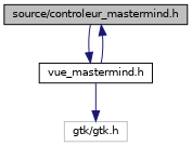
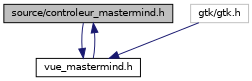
  digraph {
    node [color=black fillcolor=white fontname=Helvetica fontsize=10 shape=record style=filled]
    edge [color=midnightblue fontname=Helvetica fontsize=10 labelfontname=Helvetica labelfontsize=10 style=solid]
    n1 [fillcolor=grey75 fontcolor=black height=0.2 label="source/controleur_mastermind.h" width=0.4]
    n2 [height=0.2 label="vue_mastermind.h" width=0.4]
    n3 [color=grey75 height=0.2 label="gtk/gtk.h" width=0.4]
    n1 -> n2
    n2 -> n1
-   n2 -> n3
+   n3 -> n2
  }
